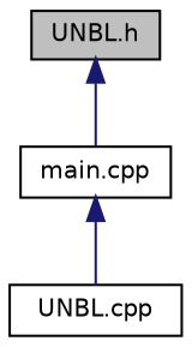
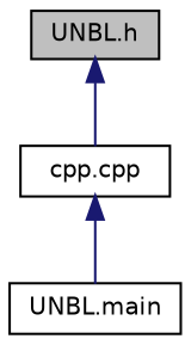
  digraph {
    node [color=black fillcolor=white fontname=Helvetica fontsize=10 shape=record style=filled]
    edge [color=midnightblue dir=back fontname=Helvetica fontsize=10 labelfontname=Helvetica labelfontsize=10 style=solid]
    n1 [fillcolor=grey75 fontcolor=black height=0.2 label="UNBL.h" width=0.4]
-   n2 [height=0.2 label="main.cpp" width=0.4]
-   n3 [height=0.2 label="UNBL.cpp" width=0.4]
+   n2 [height=0.2 label="cpp.cpp" width=0.4]
+   n3 [height=0.2 label="UNBL.main" width=0.4]
    n1 -> n2
    n2 -> n3
  }
